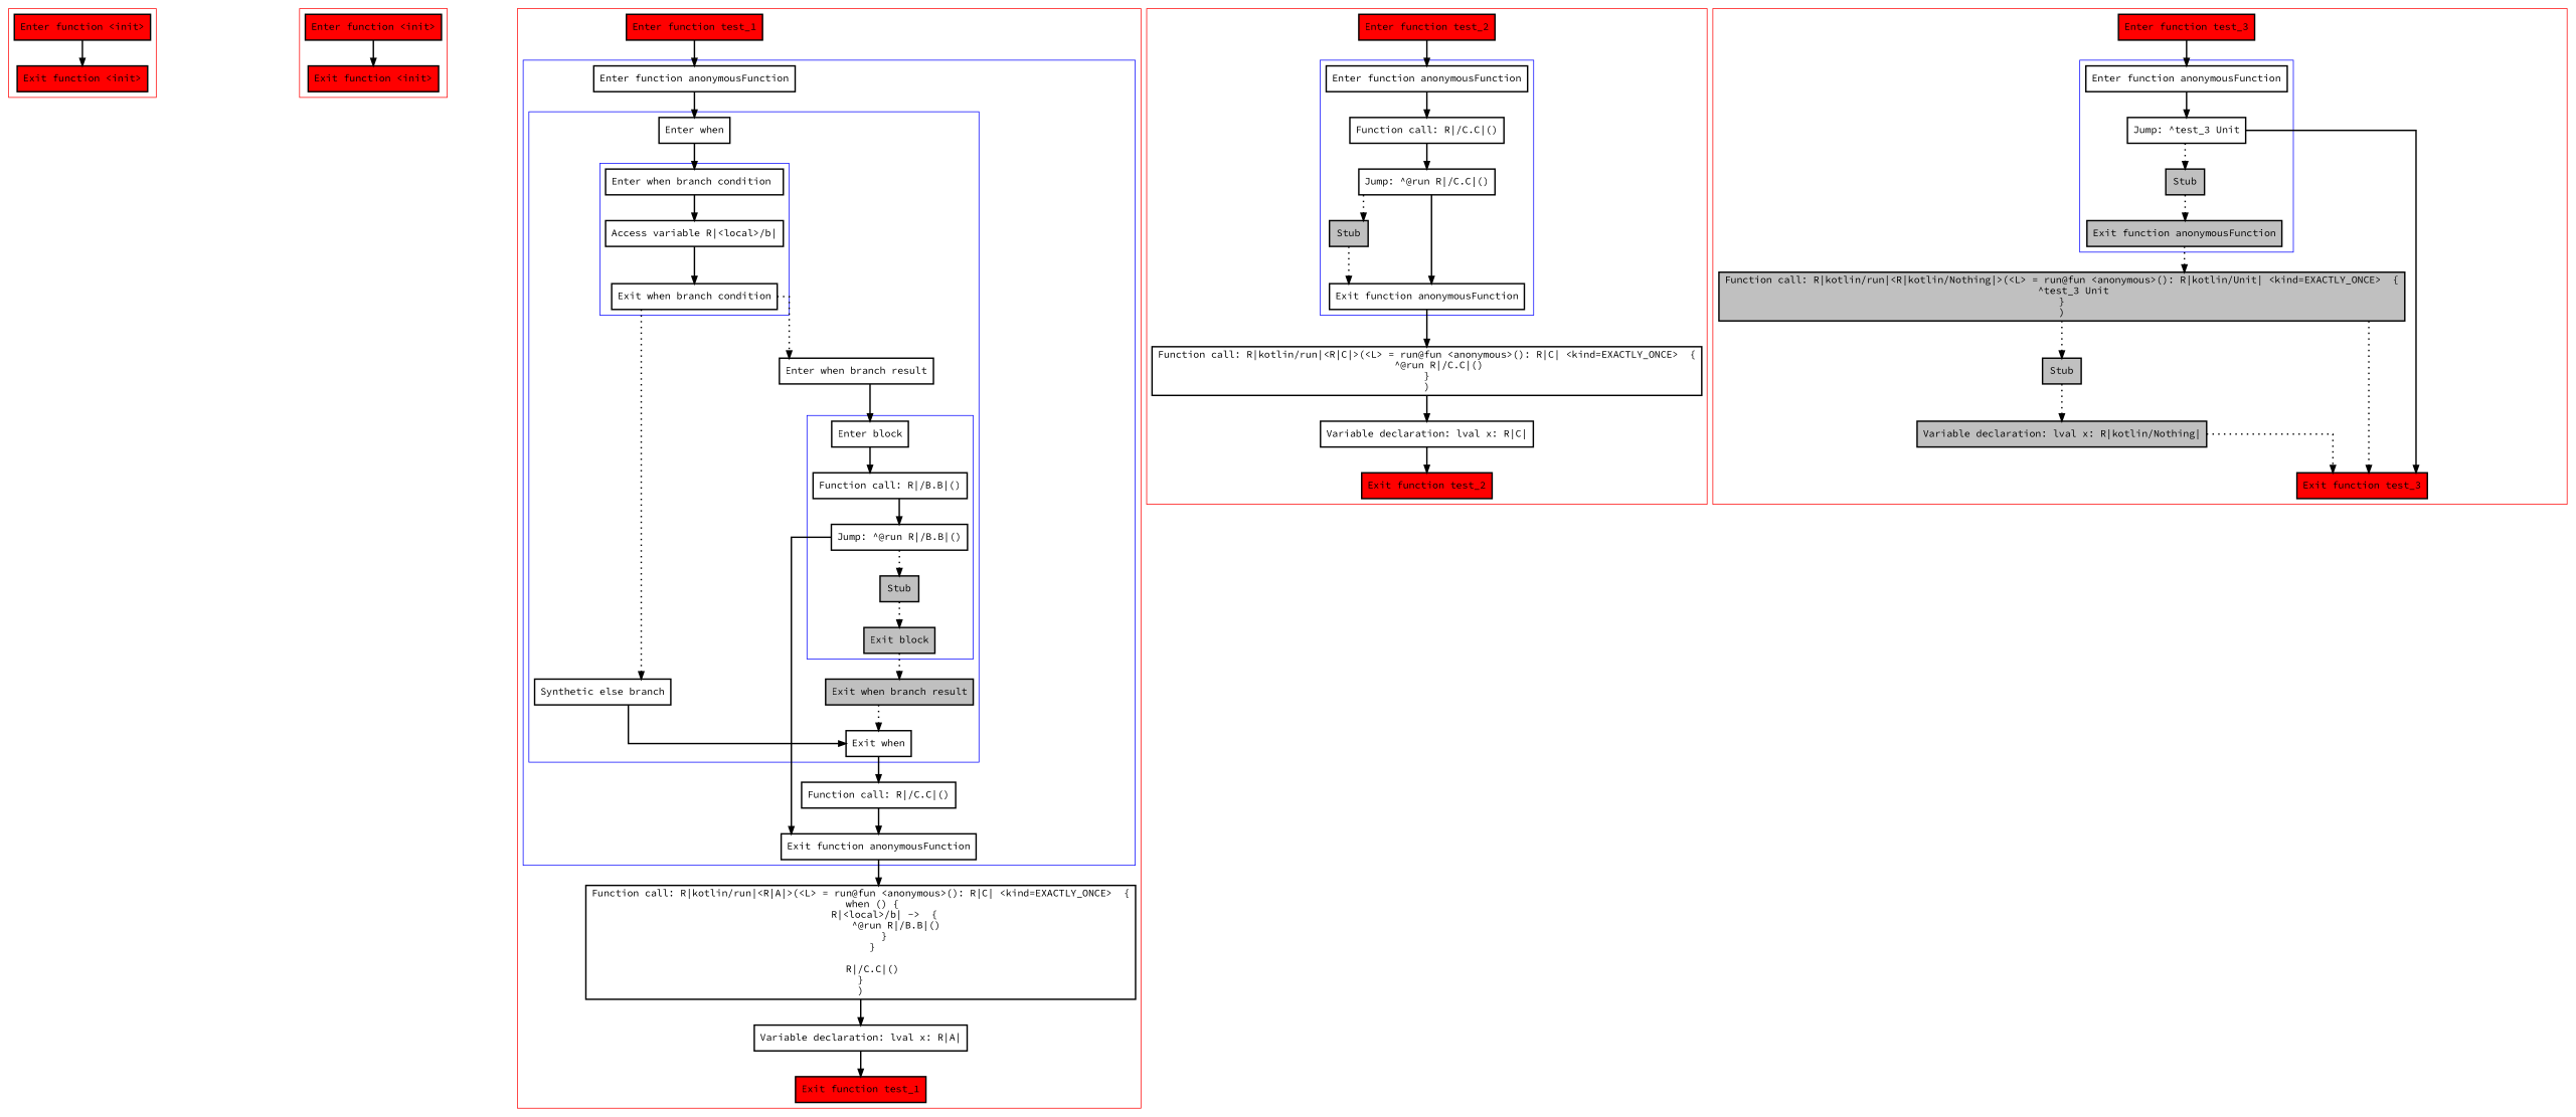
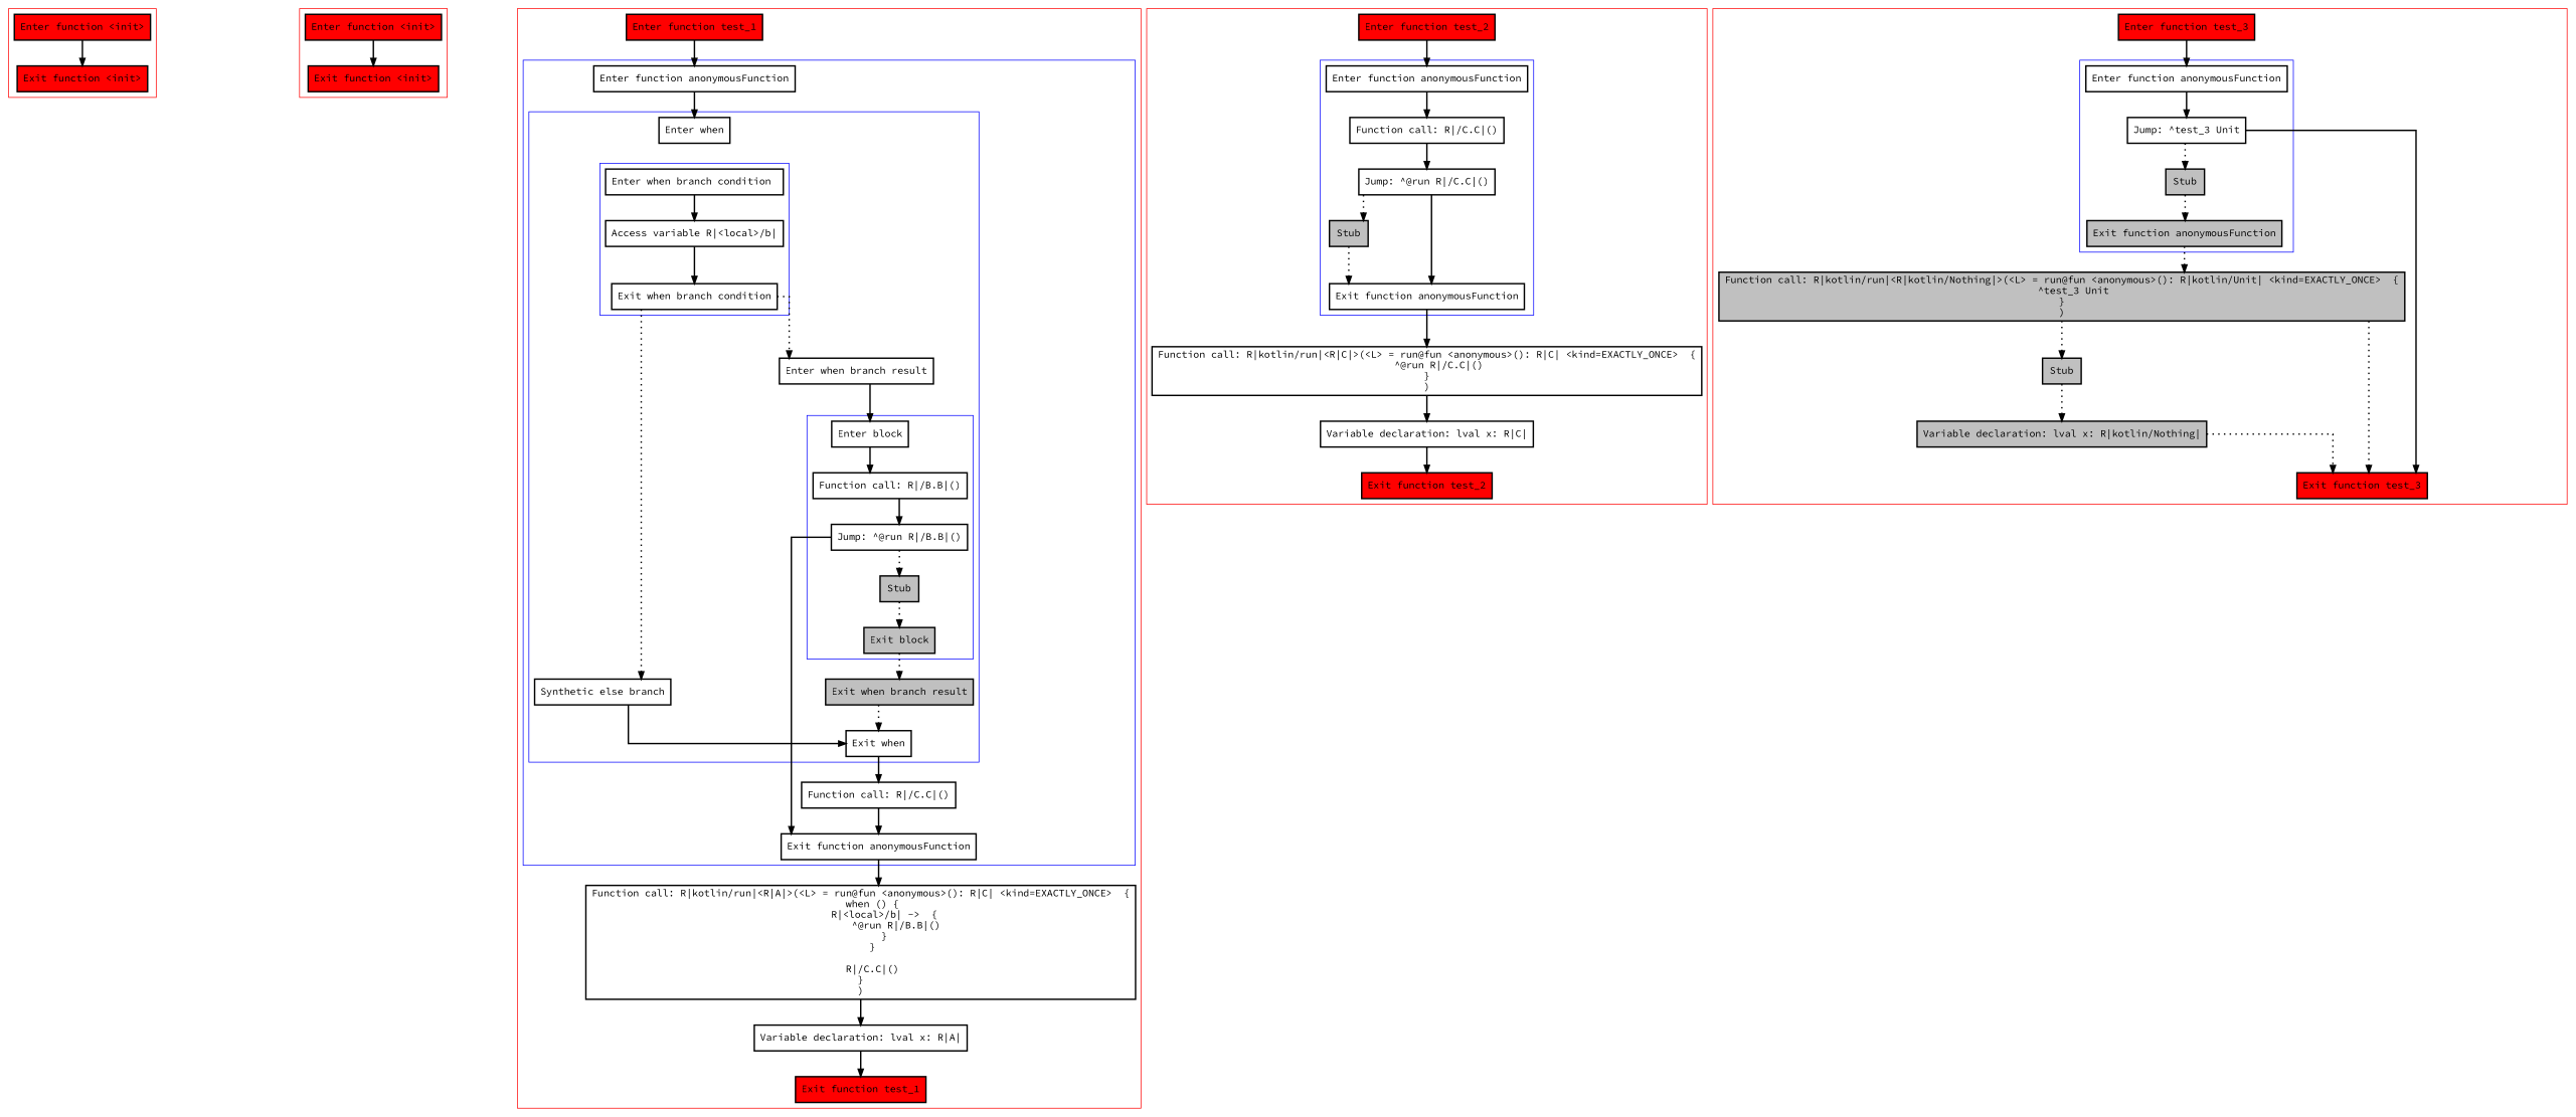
  digraph {
    fontname="Source Code Pro"
    nodesep=3
    splines=ortho
    node [fontname="Source Code Pro" penwidth=2 shape=box]
    edge [fontname="Source Code Pro" penwidth=2]
    n1 [fillcolor=red label="Enter function <init>" style=filled]
    n2 [fillcolor=red label="Exit function <init>" style=filled]
    n3 [fillcolor=red label="Enter function <init>" style=filled]
    n4 [fillcolor=red label="Exit function <init>" style=filled]
    n5 [label="Enter when branch condition "]
    n6 [label="Access variable R|<local>/b|"]
    n7 [label="Exit when branch condition"]
    n8 [label="Enter block"]
    n9 [label="Function call: R|/B.B|()"]
    n10 [label="Jump: ^@run R|/B.B|()"]
    n11 [fillcolor=gray label=Stub style=filled]
    n12 [fillcolor=gray label="Exit block" style=filled]
    n13 [label="Enter when"]
    n14 [label="Synthetic else branch"]
    n15 [label="Enter when branch result"]
    n16 [fillcolor=gray label="Exit when branch result" style=filled]
    n17 [label="Exit when"]
    n18 [label="Enter function anonymousFunction"]
    n19 [label="Function call: R|/C.C|()"]
    n20 [label="Exit function anonymousFunction"]
    n21 [fillcolor=red label="Enter function test_1" style=filled]
    n22 [label="Function call: R|kotlin/run|<R|A|>(<L> = run@fun <anonymous>(): R|C| <kind=EXACTLY_ONCE>  {\n    when () {\n        R|<local>/b| ->  {\n            ^@run R|/B.B|()\n        }\n    }\n\n    R|/C.C|()\n}\n)"]
    n23 [label="Variable declaration: lval x: R|A|"]
    n24 [fillcolor=red label="Exit function test_1" style=filled]
    n25 [label="Enter function anonymousFunction"]
    n26 [label="Function call: R|/C.C|()"]
    n27 [label="Jump: ^@run R|/C.C|()"]
    n28 [fillcolor=gray label=Stub style=filled]
    n29 [label="Exit function anonymousFunction"]
    n30 [fillcolor=red label="Enter function test_2" style=filled]
    n31 [label="Function call: R|kotlin/run|<R|C|>(<L> = run@fun <anonymous>(): R|C| <kind=EXACTLY_ONCE>  {\n    ^@run R|/C.C|()\n}\n)"]
    n32 [label="Variable declaration: lval x: R|C|"]
    n33 [fillcolor=red label="Exit function test_2" style=filled]
    n34 [label="Enter function anonymousFunction"]
    n35 [label="Jump: ^test_3 Unit"]
    n36 [fillcolor=gray label=Stub style=filled]
    n37 [fillcolor=gray label="Exit function anonymousFunction" style=filled]
    n38 [fillcolor=red label="Enter function test_3" style=filled]
    n39 [fillcolor=gray label="Function call: R|kotlin/run|<R|kotlin/Nothing|>(<L> = run@fun <anonymous>(): R|kotlin/Unit| <kind=EXACTLY_ONCE>  {\n    ^test_3 Unit\n}\n)" style=filled]
    n40 [fillcolor=gray label=Stub style=filled]
    n41 [fillcolor=gray label="Variable declaration: lval x: R|kotlin/Nothing|" style=filled]
    n42 [fillcolor=red label="Exit function test_3" style=filled]
    subgraph cluster_1 {
      color=red
      n1
      n2
    }
    subgraph cluster_2 {
      color=red
      n3
      n4
    }
    subgraph cluster_3 {
      color=red
      n21
      n22
      n23
      n24
      subgraph cluster_4 {
        color=blue
        n18
        n19
        n20
        subgraph cluster_5 {
          color=blue
          n13
          n14
          n15
          n16
          n17
          subgraph cluster_6 {
            color=blue
            n5
            n6
            n7
          }
          subgraph cluster_7 {
            color=blue
            n8
            n9
            n10
            n11
            n12
          }
        }
      }
    }
    subgraph cluster_8 {
      color=red
      n30
      n31
      n32
      n33
      subgraph cluster_9 {
        color=blue
        n25
        n26
        n27
        n28
        n29
      }
    }
    subgraph cluster_10 {
      color=red
      n38
      n39
      n40
      n41
      n42
      subgraph cluster_11 {
        color=blue
        n34
        n35
        n36
        n37
      }
    }
    n1 -> n2
    n3 -> n4
    n5 -> n6
    n6 -> n7
    n7 -> n14 [style=dotted]
    n7 -> n15 [style=dotted]
    n8 -> n9
    n9 -> n10
    n10 -> n11 [style=dotted]
    n10 -> n20
    n11 -> n12 [style=dotted]
    n12 -> n16 [style=dotted]
-   n13 -> n5
    n14 -> n17
    n15 -> n8
    n16 -> n17 [style=dotted]
    n17 -> n19
    n18 -> n13
    n19 -> n20
    n20 -> n22
    n21 -> n18
    n22 -> n23
    n23 -> n24
    n25 -> n26
    n26 -> n27
    n27 -> n28 [style=dotted]
    n27 -> n29
    n28 -> n29 [style=dotted]
    n29 -> n31
    n30 -> n25
    n31 -> n32
    n32 -> n33
    n34 -> n35
    n35 -> n36 [style=dotted]
    n35 -> n42
    n36 -> n37 [style=dotted]
    n37 -> n39 [style=dotted]
    n38 -> n34
    n39 -> n40 [style=dotted]
    n39 -> n42 [style=dotted]
    n40 -> n41 [style=dotted]
    n41 -> n42 [style=dotted]
  }
